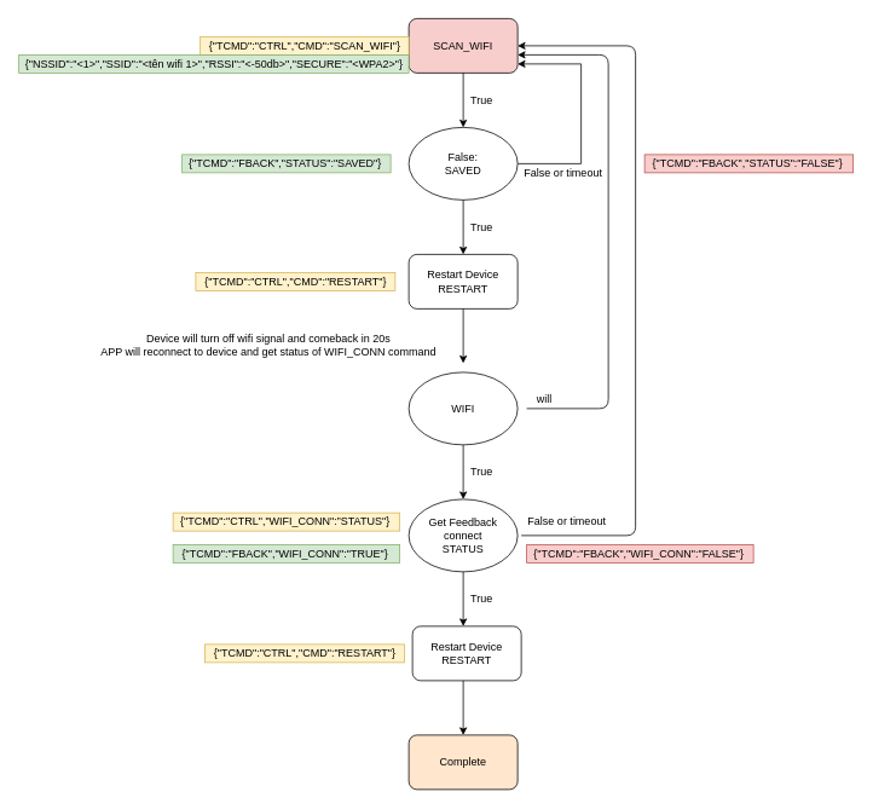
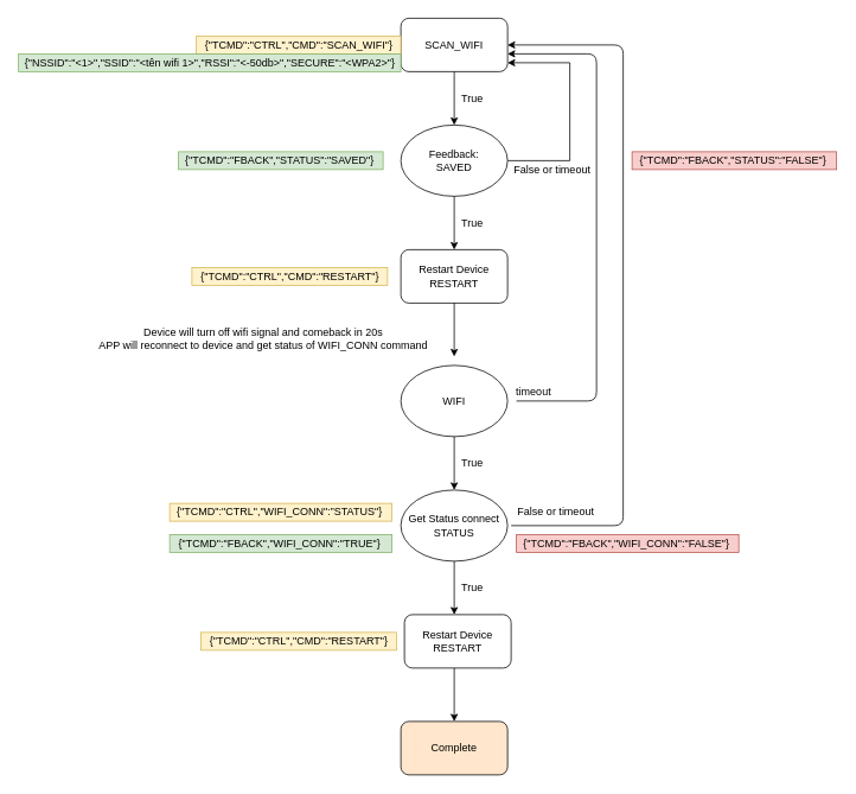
  <mxCell id="0" />
  <mxCell id="1" parent="0" />
- <mxCell id="2" value="SCAN_WIFI" style="rounded=1;whiteSpace=wrap;html=1;fillColor=#f8cecc;" vertex="1" parent="1"><mxGeometry x="450" y="20" width="120" height="60" as="geometry" /></mxCell>
+ <mxCell id="2" value="SCAN_WIFI" style="rounded=1;whiteSpace=wrap;html=1;" vertex="1" parent="1"><mxGeometry x="450" y="20" width="120" height="60" as="geometry" /></mxCell>
  <mxCell id="3" style="edgeStyle=orthogonalEdgeStyle;rounded=0;orthogonalLoop=1;jettySize=auto;html=1;exitX=1;exitY=0.5;exitDx=0;exitDy=0;" edge="1" parent="1" source="4"><mxGeometry relative="1" as="geometry"><mxPoint x="570" y="70" as="targetPoint" /><Array as="points"><mxPoint x="640" y="180" /><mxPoint x="640" y="70" /><mxPoint x="570" y="70" /></Array></mxGeometry></mxCell>
- <mxCell id="4" value="False:&lt;br&gt;SAVED" style="ellipse;whiteSpace=wrap;html=1;" vertex="1" parent="1"><mxGeometry x="450" y="140" width="120" height="80" as="geometry" /></mxCell>
+ <mxCell id="4" value="Feedback:&lt;br&gt;SAVED" style="ellipse;whiteSpace=wrap;html=1;" vertex="1" parent="1"><mxGeometry x="450" y="140" width="120" height="80" as="geometry" /></mxCell>
  <mxCell id="5" value="Restart Device&lt;br&gt;RESTART" style="rounded=1;whiteSpace=wrap;html=1;" vertex="1" parent="1"><mxGeometry x="450" y="280" width="120" height="60" as="geometry" /></mxCell>
  <mxCell id="6" value="False or timeout" style="text;html=1;align=center;verticalAlign=middle;resizable=0;points=[];autosize=1;strokeColor=none;" vertex="1" parent="1"><mxGeometry x="570" y="180" width="100" height="20" as="geometry" /></mxCell>
  <mxCell id="7" value="" style="endArrow=classic;html=1;entryX=0.5;entryY=0;entryDx=0;entryDy=0;" edge="1" parent="1" target="5"><mxGeometry width="50" height="50" relative="1" as="geometry"><mxPoint x="510" y="220" as="sourcePoint" /><mxPoint x="540" y="330" as="targetPoint" /></mxGeometry></mxCell>
  <mxCell id="8" value="True" style="text;html=1;align=center;verticalAlign=middle;resizable=0;points=[];autosize=1;strokeColor=none;" vertex="1" parent="1"><mxGeometry x="510" y="240" width="40" height="20" as="geometry" /></mxCell>
  <mxCell id="9" value="" style="endArrow=classic;html=1;entryX=0.5;entryY=0;entryDx=0;entryDy=0;" edge="1" parent="1"><mxGeometry width="50" height="50" relative="1" as="geometry"><mxPoint x="510" y="80" as="sourcePoint" /><mxPoint x="510" y="140" as="targetPoint" /></mxGeometry></mxCell>
  <mxCell id="10" value="True" style="text;html=1;align=center;verticalAlign=middle;resizable=0;points=[];autosize=1;strokeColor=none;" vertex="1" parent="1"><mxGeometry x="510" y="100" width="40" height="20" as="geometry" /></mxCell>
  <mxCell id="11" value="" style="endArrow=classic;html=1;entryX=0.5;entryY=0;entryDx=0;entryDy=0;" edge="1" parent="1"><mxGeometry width="50" height="50" relative="1" as="geometry"><mxPoint x="510" y="340" as="sourcePoint" /><mxPoint x="510" y="400" as="targetPoint" /></mxGeometry></mxCell>
  <mxCell id="12" value="WIFI" style="ellipse;whiteSpace=wrap;html=1;" vertex="1" parent="1"><mxGeometry x="450" y="410" width="120" height="80" as="geometry" /></mxCell>
- <mxCell id="13" value="Get Feedback connect&lt;br&gt;STATUS" style="ellipse;whiteSpace=wrap;html=1;" vertex="1" parent="1"><mxGeometry x="450" y="550" width="120" height="80" as="geometry" /></mxCell>
+ <mxCell id="13" value="Get Status connect&lt;br&gt;STATUS" style="ellipse;whiteSpace=wrap;html=1;" vertex="1" parent="1"><mxGeometry x="450" y="550" width="120" height="80" as="geometry" /></mxCell>
  <mxCell id="14" value="" style="endArrow=classic;html=1;entryX=0.5;entryY=0;entryDx=0;entryDy=0;" edge="1" parent="1"><mxGeometry width="50" height="50" relative="1" as="geometry"><mxPoint x="510" y="490" as="sourcePoint" /><mxPoint x="510" y="550" as="targetPoint" /></mxGeometry></mxCell>
  <mxCell id="15" value="True" style="text;html=1;align=center;verticalAlign=middle;resizable=0;points=[];autosize=1;strokeColor=none;" vertex="1" parent="1"><mxGeometry x="510" y="510" width="40" height="20" as="geometry" /></mxCell>
  <mxCell id="16" value="Restart Device&lt;br&gt;RESTART" style="rounded=1;whiteSpace=wrap;html=1;" vertex="1" parent="1"><mxGeometry x="454" y="690" width="120" height="60" as="geometry" /></mxCell>
  <mxCell id="17" value="" style="endArrow=classic;html=1;entryX=0.5;entryY=0;entryDx=0;entryDy=0;" edge="1" parent="1"><mxGeometry width="50" height="50" relative="1" as="geometry"><mxPoint x="510" y="630" as="sourcePoint" /><mxPoint x="510" y="690" as="targetPoint" /></mxGeometry></mxCell>
  <mxCell id="18" value="True" style="text;html=1;align=center;verticalAlign=middle;resizable=0;points=[];autosize=1;strokeColor=none;" vertex="1" parent="1"><mxGeometry x="510" y="650" width="40" height="20" as="geometry" /></mxCell>
  <mxCell id="19" value="" style="endArrow=classic;html=1;entryX=0.5;entryY=0;entryDx=0;entryDy=0;" edge="1" parent="1"><mxGeometry width="50" height="50" relative="1" as="geometry"><mxPoint x="510" y="750" as="sourcePoint" /><mxPoint x="510" y="810" as="targetPoint" /></mxGeometry></mxCell>
  <mxCell id="20" value="Complete" style="rounded=1;whiteSpace=wrap;html=1;fillColor=#ffe6cc;" vertex="1" parent="1"><mxGeometry x="450" y="810" width="120" height="60" as="geometry" /></mxCell>
  <mxCell id="21" value="" style="endArrow=classic;html=1;entryX=1;entryY=0.5;entryDx=0;entryDy=0;" edge="1" parent="1" target="2"><mxGeometry width="50" height="50" relative="1" as="geometry"><mxPoint x="574" y="590" as="sourcePoint" /><mxPoint x="700" y="30" as="targetPoint" /><Array as="points"><mxPoint x="700" y="590" /><mxPoint x="700" y="50" /></Array></mxGeometry></mxCell>
  <mxCell id="22" value="False or timeout" style="text;html=1;align=center;verticalAlign=middle;resizable=0;points=[];autosize=1;strokeColor=none;" vertex="1" parent="1"><mxGeometry x="574" y="565" width="100" height="20" as="geometry" /></mxCell>
  <mxCell id="23" value="" style="endArrow=classic;html=1;entryX=1;entryY=0.667;entryDx=0;entryDy=0;entryPerimeter=0;" edge="1" parent="1" target="2"><mxGeometry width="50" height="50" relative="1" as="geometry"><mxPoint x="580" y="450" as="sourcePoint" /><mxPoint x="670" y="45" as="targetPoint" /><Array as="points"><mxPoint x="670" y="450" /><mxPoint x="670" y="60" /></Array></mxGeometry></mxCell>
- <mxCell id="24" value="will" style="text;html=1;align=center;verticalAlign=middle;resizable=0;points=[];autosize=1;strokeColor=none;" vertex="1" parent="1"><mxGeometry x="574" y="430" width="50" height="20" as="geometry" /></mxCell>
+ <mxCell id="24" value="timeout" style="text;html=1;align=center;verticalAlign=middle;resizable=0;points=[];autosize=1;strokeColor=none;" vertex="1" parent="1"><mxGeometry x="574" y="430" width="50" height="20" as="geometry" /></mxCell>
  <mxCell id="25" value="{&quot;TCMD&quot;:&quot;CTRL&quot;,&quot;CMD&quot;:&quot;SCAN_WIFI&quot;}" style="text;html=1;align=center;verticalAlign=middle;resizable=0;points=[];autosize=1;strokeColor=#d6b656;fillColor=#fff2cc;" vertex="1" parent="1"><mxGeometry x="220" y="40" width="230" height="20" as="geometry" /></mxCell>
  <mxCell id="26" value="{&quot;NSSID&quot;:&quot;&amp;lt;1&amp;gt;&quot;,&quot;SSID&quot;:&quot;&amp;lt;tên wifi 1&amp;gt;&quot;,&quot;RSSI&quot;:&quot;&amp;lt;-50db&amp;gt;&quot;,&quot;SECURE&quot;:&quot;&amp;lt;WPA2&amp;gt;&quot;}" style="text;html=1;align=center;verticalAlign=middle;resizable=0;points=[];autosize=1;strokeColor=#82b366;fillColor=#d5e8d4;" vertex="1" parent="1"><mxGeometry x="20" y="60" width="430" height="20" as="geometry" /></mxCell>
  <mxCell id="27" value="{&quot;TCMD&quot;:&quot;FBACK&quot;,&quot;STATUS&quot;:&quot;SAVED&quot;}&amp;nbsp;" style="text;html=1;align=center;verticalAlign=middle;resizable=0;points=[];autosize=1;strokeColor=#82b366;fillColor=#d5e8d4;" vertex="1" parent="1"><mxGeometry x="200" y="170" width="230" height="20" as="geometry" /></mxCell>
  <mxCell id="28" value="{&quot;TCMD&quot;:&quot;FBACK&quot;,&quot;STATUS&quot;:&quot;FALSE&quot;}&amp;nbsp;" style="text;html=1;align=center;verticalAlign=middle;resizable=0;points=[];autosize=1;strokeColor=#b85450;fillColor=#f8cecc;" vertex="1" parent="1"><mxGeometry x="710" y="170" width="230" height="20" as="geometry" /></mxCell>
  <mxCell id="29" value="{&quot;TCMD&quot;:&quot;CTRL&quot;,&quot;CMD&quot;:&quot;RESTART&quot;}" style="text;html=1;align=center;verticalAlign=middle;resizable=0;points=[];autosize=1;strokeColor=#d6b656;fillColor=#fff2cc;" vertex="1" parent="1"><mxGeometry x="215" y="300" width="220" height="20" as="geometry" /></mxCell>
  <mxCell id="30" value="{&quot;TCMD&quot;:&quot;CTRL&quot;,&quot;WIFI_CONN&quot;:”STATUS&quot;}&amp;nbsp;" style="text;html=1;align=center;verticalAlign=middle;resizable=0;points=[];autosize=1;strokeColor=#d6b656;fillColor=#fff2cc;" vertex="1" parent="1"><mxGeometry x="190" y="565" width="250" height="20" as="geometry" /></mxCell>
  <mxCell id="31" value="{&quot;TCMD&quot;:&quot;FBACK&quot;,&quot;WIFI_CONN&quot;:&quot;TRUE&quot;}&amp;nbsp;" style="text;html=1;align=center;verticalAlign=middle;resizable=0;points=[];autosize=1;strokeColor=#82b366;fillColor=#d5e8d4;" vertex="1" parent="1"><mxGeometry x="190" y="600" width="250" height="20" as="geometry" /></mxCell>
  <mxCell id="32" value="{&quot;TCMD&quot;:&quot;FBACK&quot;,&quot;WIFI_CONN&quot;:&quot;FALSE&quot;}&amp;nbsp;" style="text;html=1;align=center;verticalAlign=middle;resizable=0;points=[];autosize=1;strokeColor=#b85450;fillColor=#f8cecc;" vertex="1" parent="1"><mxGeometry x="580" y="600" width="250" height="20" as="geometry" /></mxCell>
  <mxCell id="33" value="{&quot;TCMD&quot;:&quot;CTRL&quot;,&quot;CMD&quot;:&quot;RESTART&quot;}" style="text;html=1;align=center;verticalAlign=middle;resizable=0;points=[];autosize=1;strokeColor=#d6b656;fillColor=#fff2cc;" vertex="1" parent="1"><mxGeometry x="225" y="710" width="220" height="20" as="geometry" /></mxCell>
  <mxCell id="34" value="Device will turn off wifi signal and comeback in 20s&lt;br&gt;APP will reconnect to device and get status of WIFI_CONN command" style="text;html=1;align=center;verticalAlign=middle;resizable=0;points=[];autosize=1;strokeColor=none;" vertex="1" parent="1"><mxGeometry y="365" width="390" height="30" as="geometry" x="100" /></mxCell>
